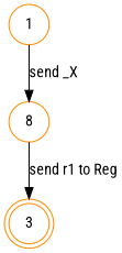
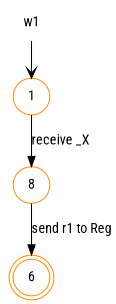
  digraph {
    fontname="Roboto Condensed"
    rankdir=TB
    node [color=darkorange fontname="Roboto Condensed" shape=circle]
    edge [arrowhead=normal fontname="Roboto Condensed"]
+   n1 [label=w1 shape=plaintext]
    n2 [label=1]
    n3 [label=8]
-   n4 [label=3 shape=doublecircle]
-   n2 -> n3 [label="send _X"]
+   n4 [label=6 shape=doublecircle]
+   n1 -> n2 [arrowhead=vee]
+   n2 -> n3 [label="receive _X"]
    n3 -> n4 [label="send r1 to Reg"]
  }
